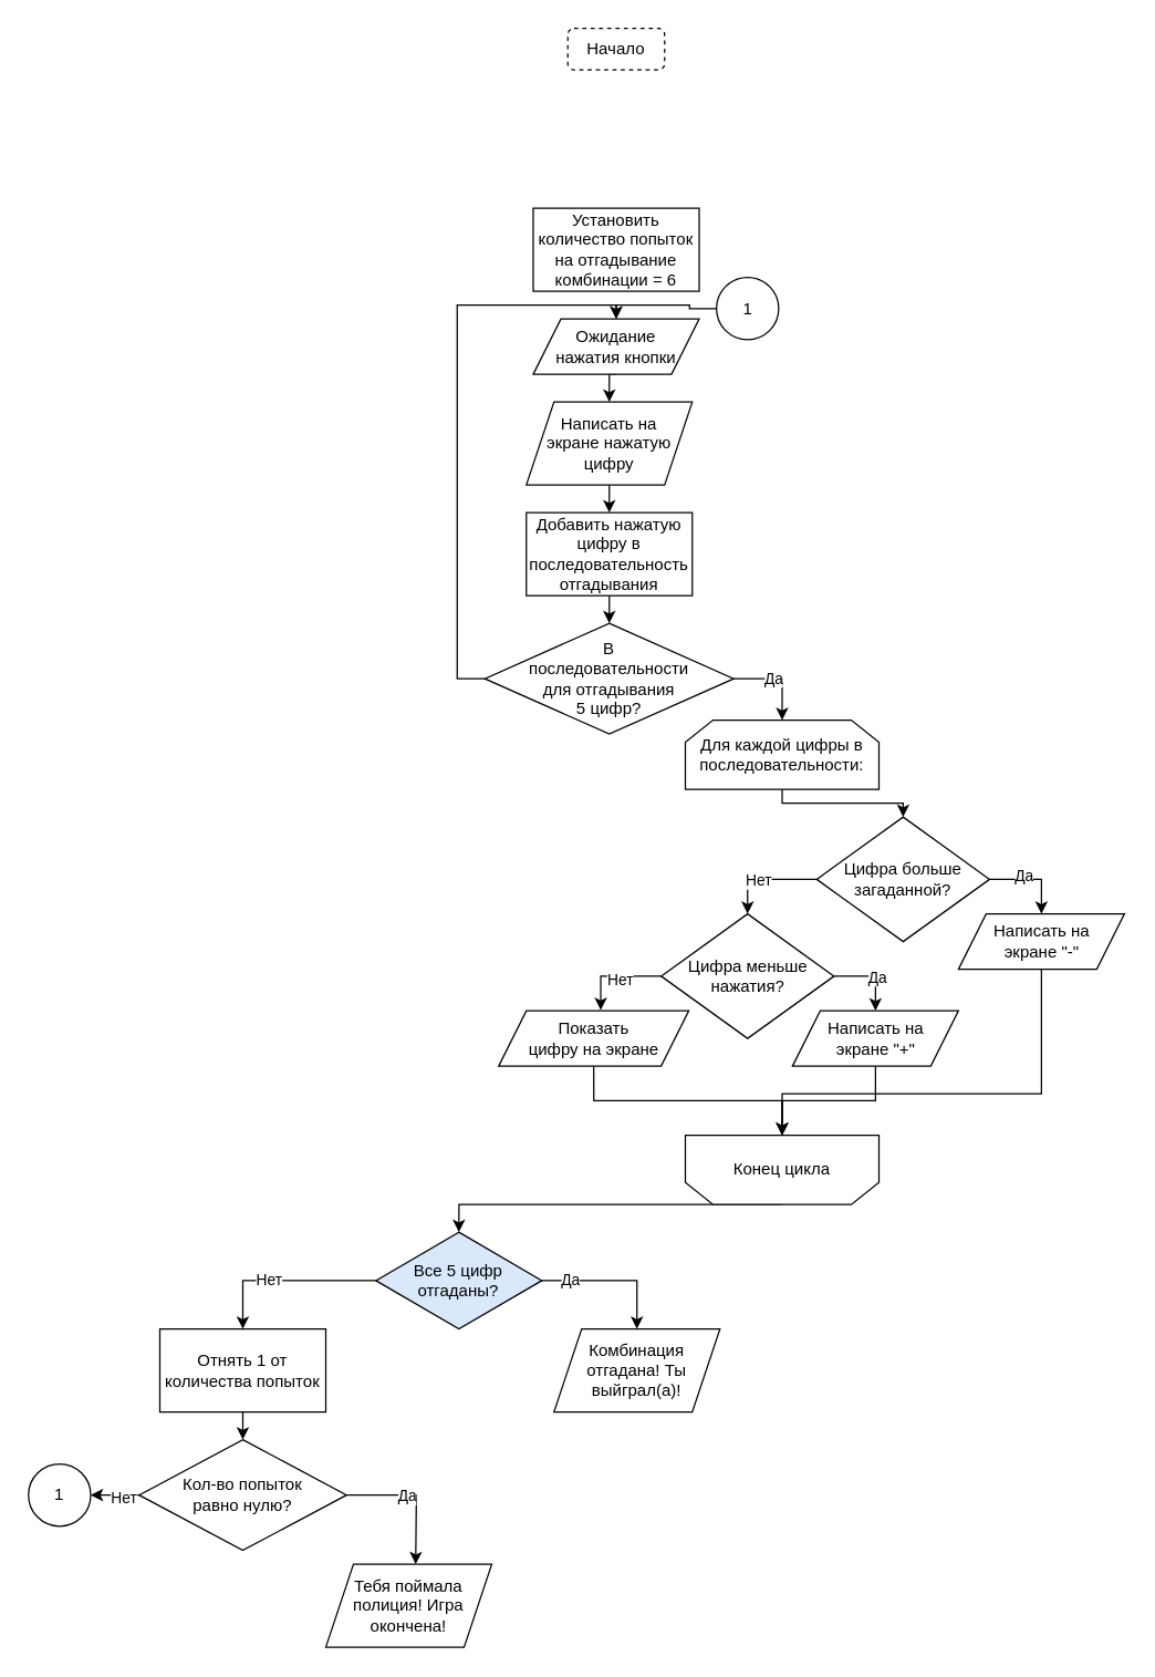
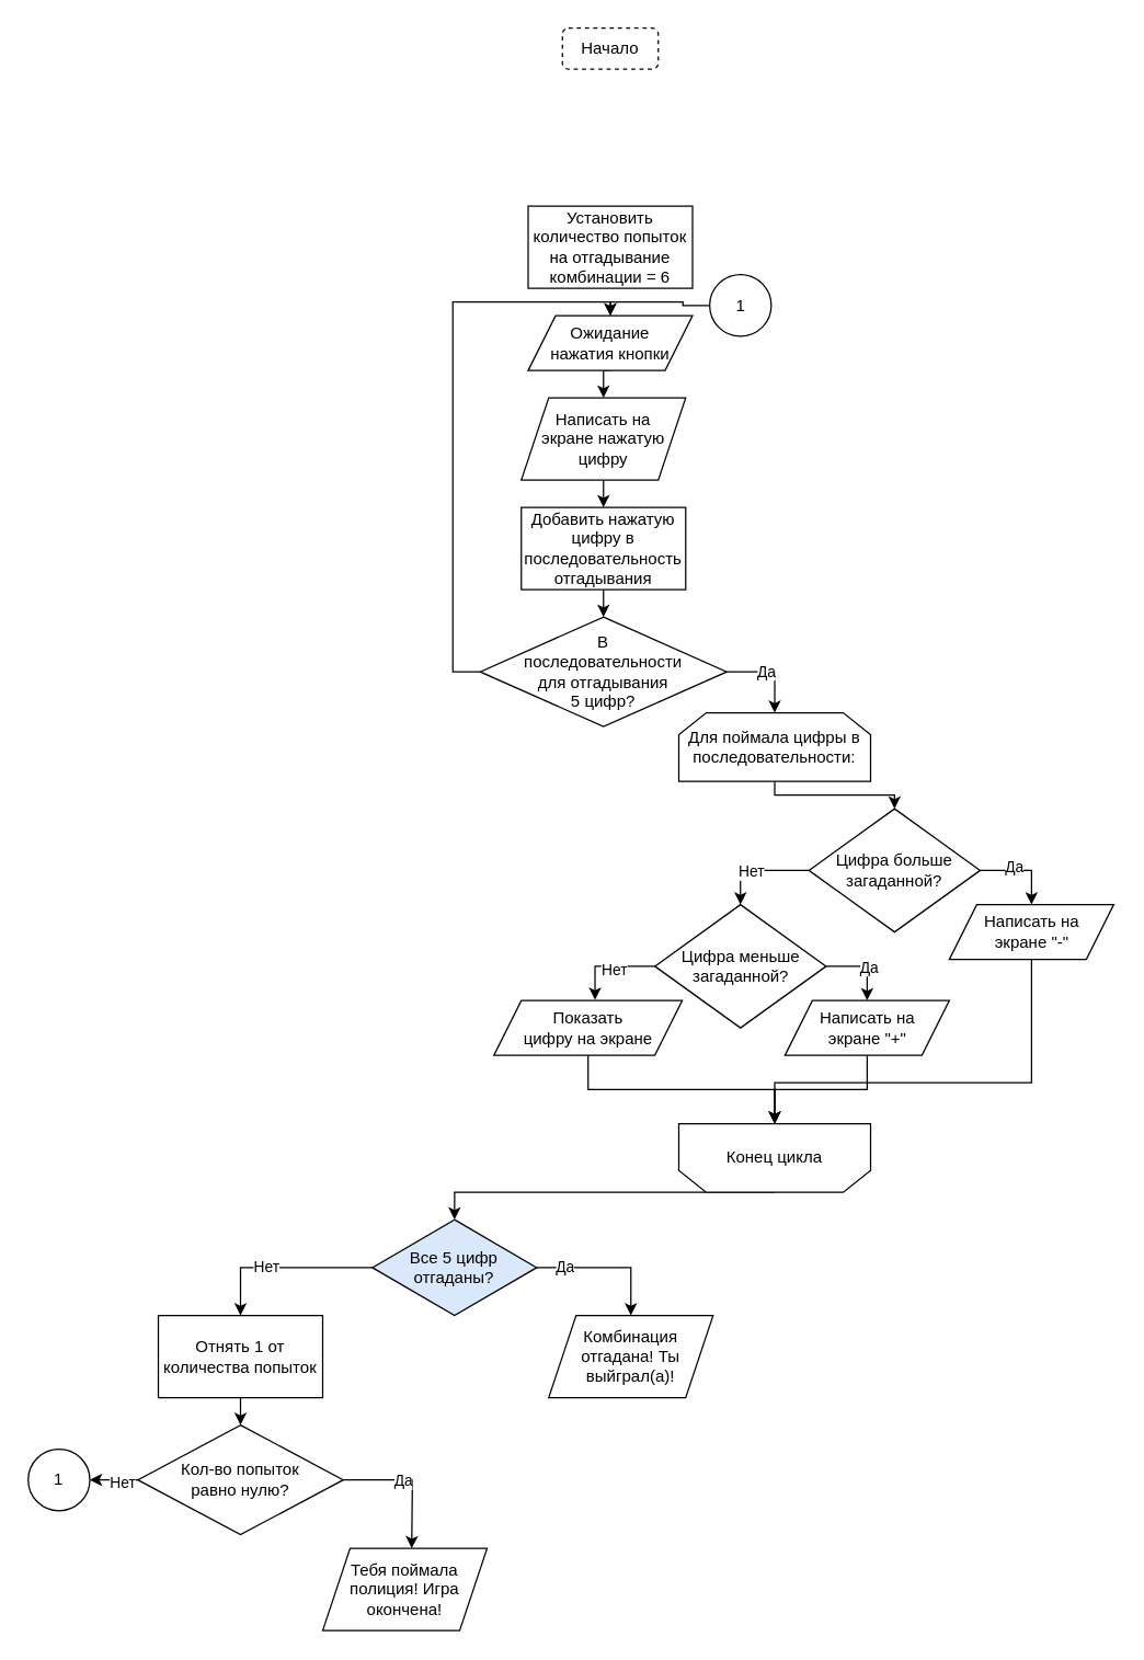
  <mxCell id="0" />
  <mxCell id="1" parent="0" />
  <mxCell id="2" value="Начало" style="rounded=1;whiteSpace=wrap;html=1;dashed=1;" vertex="1" parent="1"><mxGeometry x="410" y="20" width="70" height="30" as="geometry" /></mxCell>
  <mxCell id="3" style="edgeStyle=orthogonalEdgeStyle;rounded=0;orthogonalLoop=1;jettySize=auto;html=1;exitX=0.5;exitY=1;exitDx=0;exitDy=0;entryX=0.5;entryY=0;entryDx=0;entryDy=0;" edge="1" parent="1" source="4" target="6"><mxGeometry relative="1" as="geometry" /></mxCell>
  <mxCell id="4" value="Ожидание&lt;br&gt;нажатия кнопки" style="shape=parallelogram;perimeter=parallelogramPerimeter;whiteSpace=wrap;html=1;fixedSize=1;" vertex="1" parent="1"><mxGeometry x="385" y="230" width="120" height="40" as="geometry" /></mxCell>
  <mxCell id="5" style="edgeStyle=orthogonalEdgeStyle;rounded=0;orthogonalLoop=1;jettySize=auto;html=1;exitX=0.5;exitY=1;exitDx=0;exitDy=0;entryX=0.5;entryY=0;entryDx=0;entryDy=0;" edge="1" parent="1" source="6" target="30"><mxGeometry relative="1" as="geometry" /></mxCell>
  <mxCell id="6" value="Написать на&lt;br&gt;экране нажатую цифру" style="shape=parallelogram;perimeter=parallelogramPerimeter;whiteSpace=wrap;html=1;fixedSize=1;" vertex="1" parent="1"><mxGeometry x="380" y="290" width="120" height="60" as="geometry" /></mxCell>
  <mxCell id="7" style="edgeStyle=orthogonalEdgeStyle;rounded=0;orthogonalLoop=1;jettySize=auto;html=1;exitX=1;exitY=0.5;exitDx=0;exitDy=0;entryX=0.5;entryY=0;entryDx=0;entryDy=0;" edge="1" parent="1" source="10" target="12"><mxGeometry relative="1" as="geometry" /></mxCell>
  <mxCell id="8" value="Да" style="edgeLabel;html=1;align=center;verticalAlign=middle;resizable=0;points=[];" vertex="1" connectable="0" parent="7"><mxGeometry x="-0.151" y="1" relative="1" as="geometry"><mxPoint as="offset" /></mxGeometry></mxCell>
  <mxCell id="9" style="edgeStyle=orthogonalEdgeStyle;rounded=0;orthogonalLoop=1;jettySize=auto;html=1;exitX=0;exitY=0.5;exitDx=0;exitDy=0;entryX=0.5;entryY=0;entryDx=0;entryDy=0;" edge="1" parent="1" source="10" target="4"><mxGeometry relative="1" as="geometry"><Array as="points"><mxPoint x="330" y="490" /><mxPoint x="330" y="220" /><mxPoint x="445" y="220" /></Array></mxGeometry></mxCell>
  <mxCell id="10" value="В&lt;br&gt;последовательности&lt;br&gt;для отгадывания&lt;br&gt;5 цифр?" style="rhombus;whiteSpace=wrap;html=1;" vertex="1" parent="1"><mxGeometry x="350" y="450" width="180" height="80" as="geometry" /></mxCell>
  <mxCell id="11" style="edgeStyle=orthogonalEdgeStyle;rounded=0;orthogonalLoop=1;jettySize=auto;html=1;exitX=0.5;exitY=1;exitDx=0;exitDy=0;entryX=0.5;entryY=0;entryDx=0;entryDy=0;" edge="1" parent="1" source="12" target="17"><mxGeometry relative="1" as="geometry"><Array as="points"><mxPoint x="565" y="580" /><mxPoint x="653" y="580" /></Array></mxGeometry></mxCell>
- <mxCell id="12" value="Для каждой цифры в последовательности:" style="shape=loopLimit;whiteSpace=wrap;html=1;" vertex="1" parent="1"><mxGeometry x="495" y="520" width="140" height="50" as="geometry" /></mxCell>
+ <mxCell id="12" value="Для поймала цифры в последовательности:" style="shape=loopLimit;whiteSpace=wrap;html=1;" vertex="1" parent="1"><mxGeometry x="495" y="520" width="140" height="50" as="geometry" /></mxCell>
  <mxCell id="13" style="edgeStyle=orthogonalEdgeStyle;rounded=0;orthogonalLoop=1;jettySize=auto;html=1;exitX=1;exitY=0.5;exitDx=0;exitDy=0;entryX=0.5;entryY=0;entryDx=0;entryDy=0;" edge="1" parent="1" source="17" target="39"><mxGeometry relative="1" as="geometry" /></mxCell>
  <mxCell id="14" value="Да" style="edgeLabel;html=1;align=center;verticalAlign=middle;resizable=0;points=[];" vertex="1" connectable="0" parent="13"><mxGeometry x="-0.216" y="3" relative="1" as="geometry"><mxPoint x="-1" as="offset" /></mxGeometry></mxCell>
  <mxCell id="15" style="edgeStyle=orthogonalEdgeStyle;rounded=0;orthogonalLoop=1;jettySize=auto;html=1;exitX=0;exitY=0.5;exitDx=0;exitDy=0;entryX=0.5;entryY=0;entryDx=0;entryDy=0;" edge="1" parent="1" source="17" target="20"><mxGeometry relative="1" as="geometry" /></mxCell>
  <mxCell id="16" value="Нет" style="edgeLabel;html=1;align=center;verticalAlign=middle;resizable=0;points=[];" vertex="1" connectable="0" parent="15"><mxGeometry x="0.113" relative="1" as="geometry"><mxPoint x="-1" as="offset" /></mxGeometry></mxCell>
  <mxCell id="17" value="Цифра больше&lt;br&gt;загаданной?" style="rhombus;whiteSpace=wrap;html=1;" vertex="1" parent="1"><mxGeometry x="590" y="590" width="125" height="90" as="geometry" /></mxCell>
  <mxCell id="18" style="edgeStyle=orthogonalEdgeStyle;rounded=0;orthogonalLoop=1;jettySize=auto;html=1;exitX=1;exitY=0.5;exitDx=0;exitDy=0;entryX=0.5;entryY=0;entryDx=0;entryDy=0;" edge="1" parent="1" source="20" target="43"><mxGeometry relative="1" as="geometry" /></mxCell>
  <mxCell id="19" value="Да" style="edgeLabel;html=1;align=center;verticalAlign=middle;resizable=0;points=[];" vertex="1" connectable="0" parent="18"><mxGeometry x="0.091" y="1" relative="1" as="geometry"><mxPoint as="offset" /></mxGeometry></mxCell>
- <mxCell id="20" value="Цифра меньше&lt;br&gt;нажатия?" style="rhombus;whiteSpace=wrap;html=1;" vertex="1" parent="1"><mxGeometry x="477.5" y="660" width="125" height="90" as="geometry" /></mxCell>
+ <mxCell id="20" value="Цифра меньше&lt;br&gt;загаданной?" style="rhombus;whiteSpace=wrap;html=1;" vertex="1" parent="1"><mxGeometry x="477.5" y="660" width="125" height="90" as="geometry" /></mxCell>
  <mxCell id="21" style="edgeStyle=orthogonalEdgeStyle;rounded=0;orthogonalLoop=1;jettySize=auto;html=1;exitX=0.5;exitY=1;exitDx=0;exitDy=0;entryX=0.5;entryY=0;entryDx=0;entryDy=0;" edge="1" parent="1" source="22" target="47"><mxGeometry relative="1" as="geometry" /></mxCell>
  <mxCell id="22" value="Показать&lt;br&gt;цифру на экране" style="shape=parallelogram;perimeter=parallelogramPerimeter;whiteSpace=wrap;html=1;fixedSize=1;" vertex="1" parent="1"><mxGeometry x="360" y="730" width="137.5" height="40" as="geometry" /></mxCell>
  <mxCell id="23" style="edgeStyle=orthogonalEdgeStyle;rounded=0;orthogonalLoop=1;jettySize=auto;html=1;exitX=1;exitY=0.5;exitDx=0;exitDy=0;entryX=0.5;entryY=0;entryDx=0;entryDy=0;" edge="1" parent="1" source="27" target="41"><mxGeometry relative="1" as="geometry" /></mxCell>
  <mxCell id="24" value="Да" style="edgeLabel;html=1;align=center;verticalAlign=middle;resizable=0;points=[];" vertex="1" connectable="0" parent="23"><mxGeometry x="-0.612" y="1" relative="1" as="geometry"><mxPoint as="offset" /></mxGeometry></mxCell>
  <mxCell id="25" style="edgeStyle=orthogonalEdgeStyle;rounded=0;orthogonalLoop=1;jettySize=auto;html=1;exitX=0;exitY=0.5;exitDx=0;exitDy=0;entryX=0.5;entryY=0;entryDx=0;entryDy=0;" edge="1" parent="1" source="27" target="32"><mxGeometry relative="1" as="geometry" /></mxCell>
  <mxCell id="26" value="Нет" style="edgeLabel;html=1;align=center;verticalAlign=middle;resizable=0;points=[];" vertex="1" connectable="0" parent="25"><mxGeometry x="0.181" y="-1" relative="1" as="geometry"><mxPoint as="offset" /></mxGeometry></mxCell>
  <mxCell id="27" value="Все 5 цифр отгаданы?" style="rhombus;whiteSpace=wrap;html=1;fillColor=#dae8fc;" vertex="1" parent="1"><mxGeometry x="271.25" y="890" width="120" height="70" as="geometry" /></mxCell>
  <mxCell id="28" value="Установить количество попыток на отгадывание комбинации = 6" style="rounded=0;whiteSpace=wrap;html=1;" vertex="1" parent="1"><mxGeometry x="385" y="150" width="120" height="60" as="geometry" /></mxCell>
  <mxCell id="29" style="edgeStyle=orthogonalEdgeStyle;rounded=0;orthogonalLoop=1;jettySize=auto;html=1;exitX=0.5;exitY=1;exitDx=0;exitDy=0;entryX=0.5;entryY=0;entryDx=0;entryDy=0;" edge="1" parent="1" source="30" target="10"><mxGeometry relative="1" as="geometry" /></mxCell>
  <mxCell id="30" value="Добавить нажатую цифру в последовательность отгадывания" style="rounded=0;whiteSpace=wrap;html=1;" vertex="1" parent="1"><mxGeometry x="380" y="370" width="120" height="60" as="geometry" /></mxCell>
  <mxCell id="31" style="edgeStyle=orthogonalEdgeStyle;rounded=0;orthogonalLoop=1;jettySize=auto;html=1;exitX=0.5;exitY=1;exitDx=0;exitDy=0;entryX=0.5;entryY=0;entryDx=0;entryDy=0;" edge="1" parent="1" source="32" target="37"><mxGeometry relative="1" as="geometry" /></mxCell>
  <mxCell id="32" value="Отнять 1 от количества попыток" style="rounded=0;whiteSpace=wrap;html=1;" vertex="1" parent="1"><mxGeometry x="115" y="960" width="120" height="60" as="geometry" /></mxCell>
  <mxCell id="33" style="edgeStyle=orthogonalEdgeStyle;rounded=0;orthogonalLoop=1;jettySize=auto;html=1;exitX=1;exitY=0.5;exitDx=0;exitDy=0;" edge="1" parent="1" source="37"><mxGeometry relative="1" as="geometry"><mxPoint x="300" y="1130" as="targetPoint" /></mxGeometry></mxCell>
  <mxCell id="34" value="Да" style="edgeLabel;html=1;align=center;verticalAlign=middle;resizable=0;points=[];" vertex="1" connectable="0" parent="33"><mxGeometry x="-0.148" relative="1" as="geometry"><mxPoint as="offset" /></mxGeometry></mxCell>
  <mxCell id="35" style="edgeStyle=orthogonalEdgeStyle;rounded=0;orthogonalLoop=1;jettySize=auto;html=1;exitX=0;exitY=0.5;exitDx=0;exitDy=0;entryX=1;entryY=0.5;entryDx=0;entryDy=0;" edge="1" parent="1" source="37" target="50"><mxGeometry relative="1" as="geometry" /></mxCell>
  <mxCell id="36" value="Нет" style="edgeLabel;html=1;align=center;verticalAlign=middle;resizable=0;points=[];" vertex="1" connectable="0" parent="35"><mxGeometry x="-0.337" y="1" relative="1" as="geometry"><mxPoint as="offset" /></mxGeometry></mxCell>
  <mxCell id="37" value="Кол-во попыток&lt;br&gt;равно нулю?" style="rhombus;whiteSpace=wrap;html=1;" vertex="1" parent="1"><mxGeometry x="100" y="1040" width="150" height="80" as="geometry" /></mxCell>
  <mxCell id="38" style="edgeStyle=orthogonalEdgeStyle;rounded=0;orthogonalLoop=1;jettySize=auto;html=1;exitX=0.5;exitY=1;exitDx=0;exitDy=0;entryX=0.5;entryY=0;entryDx=0;entryDy=0;" edge="1" parent="1" source="39" target="47"><mxGeometry relative="1" as="geometry"><Array as="points"><mxPoint x="752" y="790" /><mxPoint x="565" y="790" /></Array></mxGeometry></mxCell>
  <mxCell id="39" value="Написать на&lt;br&gt;экране &quot;-&quot;" style="shape=parallelogram;perimeter=parallelogramPerimeter;whiteSpace=wrap;html=1;fixedSize=1;" vertex="1" parent="1"><mxGeometry x="692.5" y="660" width="120" height="40" as="geometry" /></mxCell>
  <mxCell id="40" value="Тебя поймала полиция! Игра окончена!" style="shape=parallelogram;perimeter=parallelogramPerimeter;whiteSpace=wrap;html=1;fixedSize=1;" vertex="1" parent="1"><mxGeometry x="235" y="1130" width="120" height="60" as="geometry" /></mxCell>
  <mxCell id="41" value="Комбинация отгадана! Ты выйграл(а)!" style="shape=parallelogram;perimeter=parallelogramPerimeter;whiteSpace=wrap;html=1;fixedSize=1;" vertex="1" parent="1"><mxGeometry x="400" y="960" width="120" height="60" as="geometry" /></mxCell>
  <mxCell id="42" style="edgeStyle=orthogonalEdgeStyle;rounded=0;orthogonalLoop=1;jettySize=auto;html=1;exitX=0.5;exitY=1;exitDx=0;exitDy=0;entryX=0.5;entryY=0;entryDx=0;entryDy=0;" edge="1" parent="1" source="43" target="47"><mxGeometry relative="1" as="geometry" /></mxCell>
  <mxCell id="43" value="Написать на&lt;br&gt;экране &quot;+&quot;" style="shape=parallelogram;perimeter=parallelogramPerimeter;whiteSpace=wrap;html=1;fixedSize=1;" vertex="1" parent="1"><mxGeometry x="572.5" y="730" width="120" height="40" as="geometry" /></mxCell>
  <mxCell id="44" style="edgeStyle=orthogonalEdgeStyle;rounded=0;orthogonalLoop=1;jettySize=auto;html=1;exitX=0;exitY=0.5;exitDx=0;exitDy=0;entryX=0.537;entryY=-0.011;entryDx=0;entryDy=0;entryPerimeter=0;" edge="1" parent="1" source="20" target="22"><mxGeometry relative="1" as="geometry" /></mxCell>
  <mxCell id="45" value="Нет" style="edgeLabel;html=1;align=center;verticalAlign=middle;resizable=0;points=[];" vertex="1" connectable="0" parent="44"><mxGeometry x="-0.126" y="2" relative="1" as="geometry"><mxPoint as="offset" /></mxGeometry></mxCell>
  <mxCell id="46" style="edgeStyle=orthogonalEdgeStyle;rounded=0;orthogonalLoop=1;jettySize=auto;html=1;exitX=0.5;exitY=1;exitDx=0;exitDy=0;entryX=0.5;entryY=0;entryDx=0;entryDy=0;" edge="1" parent="1" source="47" target="27"><mxGeometry relative="1" as="geometry"><Array as="points"><mxPoint x="565" y="870" /><mxPoint x="331" y="870" /></Array></mxGeometry></mxCell>
  <mxCell id="47" value="Конец цикла" style="shape=loopLimit;whiteSpace=wrap;html=1;flipV=1;" vertex="1" parent="1"><mxGeometry x="495" y="820" width="140" height="50" as="geometry" /></mxCell>
  <mxCell id="48" style="edgeStyle=orthogonalEdgeStyle;rounded=0;orthogonalLoop=1;jettySize=auto;html=1;exitX=0;exitY=0.5;exitDx=0;exitDy=0;entryX=0.5;entryY=0;entryDx=0;entryDy=0;" edge="1" parent="1" source="49" target="4"><mxGeometry relative="1" as="geometry"><Array as="points"><mxPoint x="498" y="223" /><mxPoint x="498" y="220" /><mxPoint x="445" y="220" /></Array></mxGeometry></mxCell>
  <mxCell id="49" value="1" style="ellipse;whiteSpace=wrap;html=1;aspect=fixed;" vertex="1" parent="1"><mxGeometry x="517.5" y="200" width="45" height="45" as="geometry" /></mxCell>
  <mxCell id="50" value="1" style="ellipse;whiteSpace=wrap;html=1;aspect=fixed;" vertex="1" parent="1"><mxGeometry y="1057.5" width="45" height="45" as="geometry" x="20" /></mxCell>
